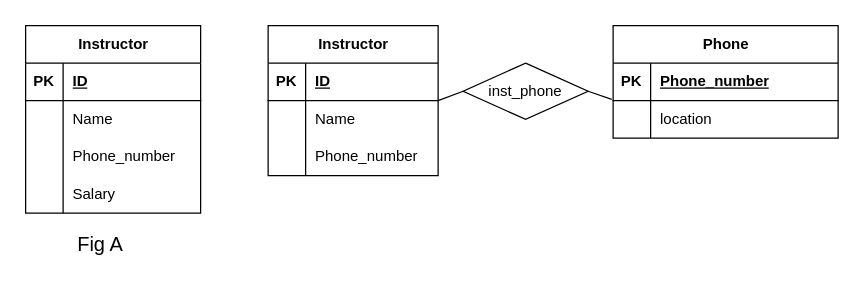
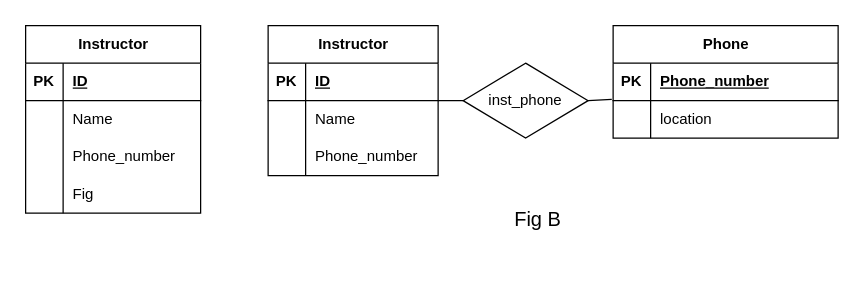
  <mxCell id="0" />
  <mxCell id="1" parent="0" />
  <mxCell id="2" value="Instructor" style="shape=table;startSize=30;container=1;collapsible=1;childLayout=tableLayout;fixedRows=1;rowLines=0;fontStyle=1;align=center;resizeLast=1;html=1;" vertex="1" parent="1"><mxGeometry x="20" y="20" width="140" height="150" as="geometry" /></mxCell>
  <mxCell id="3" value="" style="shape=tableRow;horizontal=0;startSize=0;swimlaneHead=0;swimlaneBody=0;fillColor=none;collapsible=0;dropTarget=0;points=[[0,0.5],[1,0.5]];portConstraint=eastwest;top=0;left=0;right=0;bottom=1;" vertex="1" parent="2"><mxGeometry y="30" width="140" height="30" as="geometry" /></mxCell>
  <mxCell id="4" value="PK" style="shape=partialRectangle;connectable=0;fillColor=none;top=0;left=0;bottom=0;right=0;fontStyle=1;overflow=hidden;whiteSpace=wrap;html=1;" vertex="1" parent="3"><mxGeometry width="30" height="30" as="geometry"><mxRectangle width="30" height="30" as="alternateBounds" /></mxGeometry></mxCell>
  <mxCell id="5" value="ID" style="shape=partialRectangle;connectable=0;fillColor=none;top=0;left=0;bottom=0;right=0;align=left;spacingLeft=6;fontStyle=5;overflow=hidden;whiteSpace=wrap;html=1;" vertex="1" parent="3"><mxGeometry x="30" width="110" height="30" as="geometry"><mxRectangle width="110" height="30" as="alternateBounds" /></mxGeometry></mxCell>
  <mxCell id="6" value="" style="shape=tableRow;horizontal=0;startSize=0;swimlaneHead=0;swimlaneBody=0;fillColor=none;collapsible=0;dropTarget=0;points=[[0,0.5],[1,0.5]];portConstraint=eastwest;top=0;left=0;right=0;bottom=0;" vertex="1" parent="2"><mxGeometry y="60" width="140" height="30" as="geometry" /></mxCell>
  <mxCell id="7" value="" style="shape=partialRectangle;connectable=0;fillColor=none;top=0;left=0;bottom=0;right=0;editable=1;overflow=hidden;whiteSpace=wrap;html=1;" vertex="1" parent="6"><mxGeometry width="30" height="30" as="geometry"><mxRectangle width="30" height="30" as="alternateBounds" /></mxGeometry></mxCell>
  <mxCell id="8" value="Name" style="shape=partialRectangle;connectable=0;fillColor=none;top=0;left=0;bottom=0;right=0;align=left;spacingLeft=6;overflow=hidden;whiteSpace=wrap;html=1;" vertex="1" parent="6"><mxGeometry x="30" width="110" height="30" as="geometry"><mxRectangle width="110" height="30" as="alternateBounds" /></mxGeometry></mxCell>
  <mxCell id="9" value="" style="shape=tableRow;horizontal=0;startSize=0;swimlaneHead=0;swimlaneBody=0;fillColor=none;collapsible=0;dropTarget=0;points=[[0,0.5],[1,0.5]];portConstraint=eastwest;top=0;left=0;right=0;bottom=0;" vertex="1" parent="2"><mxGeometry y="90" width="140" height="30" as="geometry" /></mxCell>
  <mxCell id="10" value="" style="shape=partialRectangle;connectable=0;fillColor=none;top=0;left=0;bottom=0;right=0;editable=1;overflow=hidden;whiteSpace=wrap;html=1;" vertex="1" parent="9"><mxGeometry width="30" height="30" as="geometry"><mxRectangle width="30" height="30" as="alternateBounds" /></mxGeometry></mxCell>
  <mxCell id="11" value="Phone_number" style="shape=partialRectangle;connectable=0;fillColor=none;top=0;left=0;bottom=0;right=0;align=left;spacingLeft=6;overflow=hidden;whiteSpace=wrap;html=1;" vertex="1" parent="9"><mxGeometry x="30" width="110" height="30" as="geometry"><mxRectangle width="110" height="30" as="alternateBounds" /></mxGeometry></mxCell>
  <mxCell id="12" value="" style="shape=tableRow;horizontal=0;startSize=0;swimlaneHead=0;swimlaneBody=0;fillColor=none;collapsible=0;dropTarget=0;points=[[0,0.5],[1,0.5]];portConstraint=eastwest;top=0;left=0;right=0;bottom=0;" vertex="1" parent="2"><mxGeometry y="120" width="140" height="30" as="geometry" /></mxCell>
  <mxCell id="13" value="" style="shape=partialRectangle;connectable=0;fillColor=none;top=0;left=0;bottom=0;right=0;editable=1;overflow=hidden;whiteSpace=wrap;html=1;" vertex="1" parent="12"><mxGeometry width="30" height="30" as="geometry"><mxRectangle width="30" height="30" as="alternateBounds" /></mxGeometry></mxCell>
- <mxCell id="14" value="Salary" style="shape=partialRectangle;connectable=0;fillColor=none;top=0;left=0;bottom=0;right=0;align=left;spacingLeft=6;overflow=hidden;whiteSpace=wrap;html=1;" vertex="1" parent="12"><mxGeometry x="30" width="110" height="30" as="geometry"><mxRectangle width="110" height="30" as="alternateBounds" /></mxGeometry></mxCell>
+ <mxCell id="14" value="Fig" style="shape=partialRectangle;connectable=0;fillColor=none;top=0;left=0;bottom=0;right=0;align=left;spacingLeft=6;overflow=hidden;whiteSpace=wrap;html=1;" vertex="1" parent="12"><mxGeometry x="30" width="110" height="30" as="geometry"><mxRectangle width="110" height="30" as="alternateBounds" /></mxGeometry></mxCell>
  <mxCell id="15" value="Instructor" style="shape=table;startSize=30;container=1;collapsible=1;childLayout=tableLayout;fixedRows=1;rowLines=0;fontStyle=1;align=center;resizeLast=1;html=1;" vertex="1" parent="1"><mxGeometry x="214" y="20" width="136" height="120" as="geometry" /></mxCell>
  <mxCell id="16" value="" style="shape=tableRow;horizontal=0;startSize=0;swimlaneHead=0;swimlaneBody=0;fillColor=none;collapsible=0;dropTarget=0;points=[[0,0.5],[1,0.5]];portConstraint=eastwest;top=0;left=0;right=0;bottom=1;" vertex="1" parent="15"><mxGeometry y="30" width="136" height="30" as="geometry" /></mxCell>
  <mxCell id="17" value="PK" style="shape=partialRectangle;connectable=0;fillColor=none;top=0;left=0;bottom=0;right=0;fontStyle=1;overflow=hidden;whiteSpace=wrap;html=1;" vertex="1" parent="16"><mxGeometry width="30" height="30" as="geometry"><mxRectangle width="30" height="30" as="alternateBounds" /></mxGeometry></mxCell>
  <mxCell id="18" value="ID" style="shape=partialRectangle;connectable=0;fillColor=none;top=0;left=0;bottom=0;right=0;align=left;spacingLeft=6;fontStyle=5;overflow=hidden;whiteSpace=wrap;html=1;" vertex="1" parent="16"><mxGeometry x="30" width="106" height="30" as="geometry"><mxRectangle width="106" height="30" as="alternateBounds" /></mxGeometry></mxCell>
  <mxCell id="19" value="" style="shape=tableRow;horizontal=0;startSize=0;swimlaneHead=0;swimlaneBody=0;fillColor=none;collapsible=0;dropTarget=0;points=[[0,0.5],[1,0.5]];portConstraint=eastwest;top=0;left=0;right=0;bottom=0;" vertex="1" parent="15"><mxGeometry y="60" width="136" height="30" as="geometry" /></mxCell>
  <mxCell id="20" value="" style="shape=partialRectangle;connectable=0;fillColor=none;top=0;left=0;bottom=0;right=0;editable=1;overflow=hidden;whiteSpace=wrap;html=1;" vertex="1" parent="19"><mxGeometry width="30" height="30" as="geometry"><mxRectangle width="30" height="30" as="alternateBounds" /></mxGeometry></mxCell>
  <mxCell id="21" value="Name" style="shape=partialRectangle;connectable=0;fillColor=none;top=0;left=0;bottom=0;right=0;align=left;spacingLeft=6;overflow=hidden;whiteSpace=wrap;html=1;" vertex="1" parent="19"><mxGeometry x="30" width="106" height="30" as="geometry"><mxRectangle width="106" height="30" as="alternateBounds" /></mxGeometry></mxCell>
  <mxCell id="22" value="" style="shape=tableRow;horizontal=0;startSize=0;swimlaneHead=0;swimlaneBody=0;fillColor=none;collapsible=0;dropTarget=0;points=[[0,0.5],[1,0.5]];portConstraint=eastwest;top=0;left=0;right=0;bottom=0;" vertex="1" parent="15"><mxGeometry y="90" width="136" height="30" as="geometry" /></mxCell>
  <mxCell id="23" value="" style="shape=partialRectangle;connectable=0;fillColor=none;top=0;left=0;bottom=0;right=0;editable=1;overflow=hidden;whiteSpace=wrap;html=1;" vertex="1" parent="22"><mxGeometry width="30" height="30" as="geometry"><mxRectangle width="30" height="30" as="alternateBounds" /></mxGeometry></mxCell>
  <mxCell id="24" value="Phone_number" style="shape=partialRectangle;connectable=0;fillColor=none;top=0;left=0;bottom=0;right=0;align=left;spacingLeft=6;overflow=hidden;whiteSpace=wrap;html=1;" vertex="1" parent="22"><mxGeometry x="30" width="106" height="30" as="geometry"><mxRectangle width="106" height="30" as="alternateBounds" /></mxGeometry></mxCell>
  <mxCell id="25" value="Phone" style="shape=table;startSize=30;container=1;collapsible=1;childLayout=tableLayout;fixedRows=1;rowLines=0;fontStyle=1;align=center;resizeLast=1;html=1;" vertex="1" parent="1"><mxGeometry x="490" y="20" width="180" height="90" as="geometry" /></mxCell>
  <mxCell id="26" value="" style="shape=tableRow;horizontal=0;startSize=0;swimlaneHead=0;swimlaneBody=0;fillColor=none;collapsible=0;dropTarget=0;points=[[0,0.5],[1,0.5]];portConstraint=eastwest;top=0;left=0;right=0;bottom=1;" vertex="1" parent="25"><mxGeometry y="30" width="180" height="30" as="geometry" /></mxCell>
  <mxCell id="27" value="PK" style="shape=partialRectangle;connectable=0;fillColor=none;top=0;left=0;bottom=0;right=0;fontStyle=1;overflow=hidden;whiteSpace=wrap;html=1;" vertex="1" parent="26"><mxGeometry width="30" height="30" as="geometry"><mxRectangle width="30" height="30" as="alternateBounds" /></mxGeometry></mxCell>
  <mxCell id="28" value="Phone_number" style="shape=partialRectangle;connectable=0;fillColor=none;top=0;left=0;bottom=0;right=0;align=left;spacingLeft=6;fontStyle=5;overflow=hidden;whiteSpace=wrap;html=1;" vertex="1" parent="26"><mxGeometry x="30" width="150" height="30" as="geometry"><mxRectangle width="150" height="30" as="alternateBounds" /></mxGeometry></mxCell>
  <mxCell id="29" value="" style="shape=tableRow;horizontal=0;startSize=0;swimlaneHead=0;swimlaneBody=0;fillColor=none;collapsible=0;dropTarget=0;points=[[0,0.5],[1,0.5]];portConstraint=eastwest;top=0;left=0;right=0;bottom=0;" vertex="1" parent="25"><mxGeometry y="60" width="180" height="30" as="geometry" /></mxCell>
  <mxCell id="30" value="" style="shape=partialRectangle;connectable=0;fillColor=none;top=0;left=0;bottom=0;right=0;editable=1;overflow=hidden;whiteSpace=wrap;html=1;" vertex="1" parent="29"><mxGeometry width="30" height="30" as="geometry"><mxRectangle width="30" height="30" as="alternateBounds" /></mxGeometry></mxCell>
  <mxCell id="31" value="location" style="shape=partialRectangle;connectable=0;fillColor=none;top=0;left=0;bottom=0;right=0;align=left;spacingLeft=6;overflow=hidden;whiteSpace=wrap;html=1;" vertex="1" parent="29"><mxGeometry x="30" width="150" height="30" as="geometry"><mxRectangle width="150" height="30" as="alternateBounds" /></mxGeometry></mxCell>
- <mxCell id="32" value="inst_phone" style="shape=rhombus;perimeter=rhombusPerimeter;whiteSpace=wrap;html=1;align=center;" vertex="1" parent="1"><mxGeometry x="370" y="50" width="100" height="45" as="geometry" /></mxCell>
+ <mxCell id="32" value="inst_phone" style="shape=rhombus;perimeter=rhombusPerimeter;whiteSpace=wrap;html=1;align=center;" vertex="1" parent="1"><mxGeometry x="370" y="50" width="100" height="60" as="geometry" /></mxCell>
  <mxCell id="33" value="" style="endArrow=none;html=1;rounded=0;fontSize=12;startSize=8;endSize=8;curved=1;entryX=0;entryY=0.5;entryDx=0;entryDy=0;" edge="1" parent="1" target="32"><mxGeometry relative="1" as="geometry"><mxPoint x="350" y="80" as="sourcePoint" /><mxPoint x="420" y="160" as="targetPoint" /></mxGeometry></mxCell>
  <mxCell id="34" value="" style="endArrow=none;html=1;rounded=0;fontSize=12;startSize=8;endSize=8;curved=1;entryX=-0.006;entryY=-0.033;entryDx=0;entryDy=0;entryPerimeter=0;exitX=1;exitY=0.5;exitDx=0;exitDy=0;" edge="1" parent="1" source="32" target="29"><mxGeometry relative="1" as="geometry"><mxPoint x="260" y="160" as="sourcePoint" /><mxPoint x="420" y="160" as="targetPoint" /></mxGeometry></mxCell>
- <mxCell id="35" value="Fig A" style="text;strokeColor=none;fillColor=none;html=1;align=center;verticalAlign=middle;whiteSpace=wrap;rounded=0;fontSize=16;" vertex="1" parent="1"><mxGeometry x="50" y="180" width="60" height="30" as="geometry" /></mxCell>
+ <mxCell id="36" value="Fig B" style="text;strokeColor=none;fillColor=none;html=1;align=center;verticalAlign=middle;whiteSpace=wrap;rounded=0;fontSize=16;" vertex="1" parent="1"><mxGeometry x="400" y="160" width="60" height="30" as="geometry" /></mxCell>
